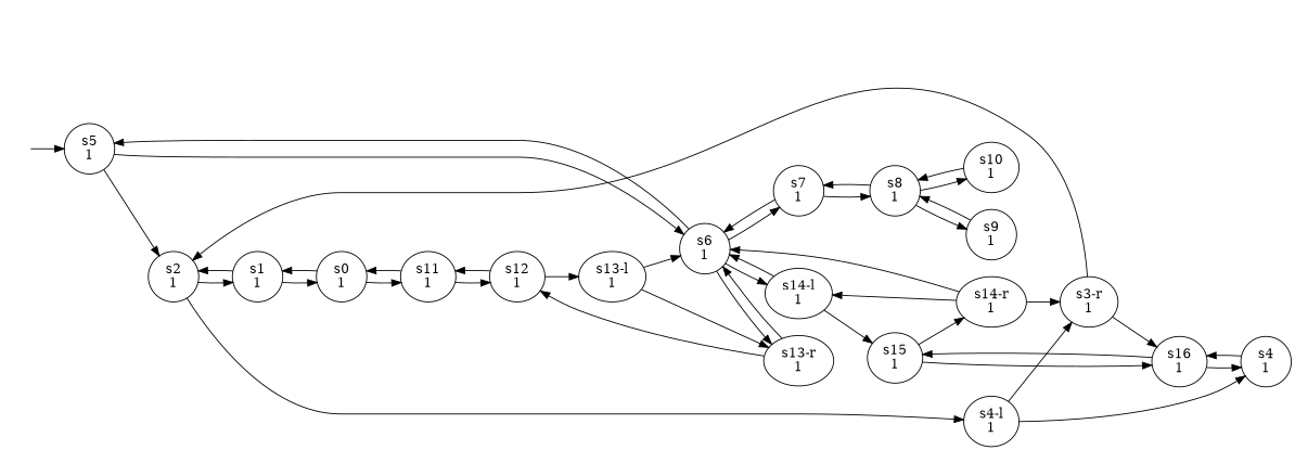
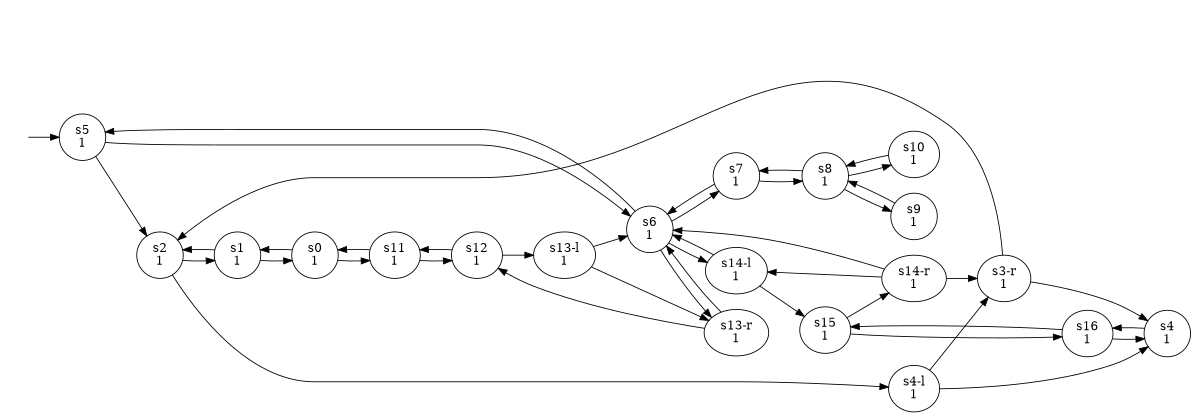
  digraph {
    rankdir=LR
    I [style=invis width=0]
    n2 [label="s5\n1"]
    n3 [label="s2\n1"]
    n4 [label="s6\n1"]
    n5 [label="s1\n1"]
    n6 [label="s4-l\n1"]
    n7 [label="s7\n1"]
    n8 [label="s13-r\n1"]
    n9 [label="s14-l\n1"]
    n10 [label="s0\n1"]
    n11 [label="s11\n1"]
    n12 [label="s12\n1"]
    n13 [label="s13-l\n1"]
    n14 [label="s4\n1"]
    n15 [label="s3-r\n1"]
    n16 [label="s16\n1"]
    n17 [label="s15\n1"]
    n18 [label="s14-r\n1"]
    n19 [label="s8\n1"]
    n20 [label="s9\n1"]
    n21 [label="s10\n1"]
    I -> n2
    n2 -> n3
    n2 -> n4
    n3 -> n5
    n3 -> n6
    n4 -> n2
    n4 -> n7
    n4 -> n8
    n4 -> n9
    n5 -> n3
    n5 -> n10
    n6 -> n14
    n6 -> n15
    n7 -> n4
    n7 -> n19
    n8 -> n4
    n8 -> n12
    n9 -> n4
    n9 -> n17
    n10 -> n5
    n10 -> n11
    n11 -> n10
    n11 -> n12
    n12 -> n11
    n12 -> n13
    n13 -> n4
    n13 -> n8
    n14 -> n16
    n15 -> n3
-   n15 -> n16
+   n15 -> n14
    n16 -> n14
    n16 -> n17
    n17 -> n16
    n17 -> n18
    n18 -> n4
    n18 -> n9
    n18 -> n15
    n19 -> n7
    n19 -> n20
    n19 -> n21
    n20 -> n19
    n21 -> n19
  }
